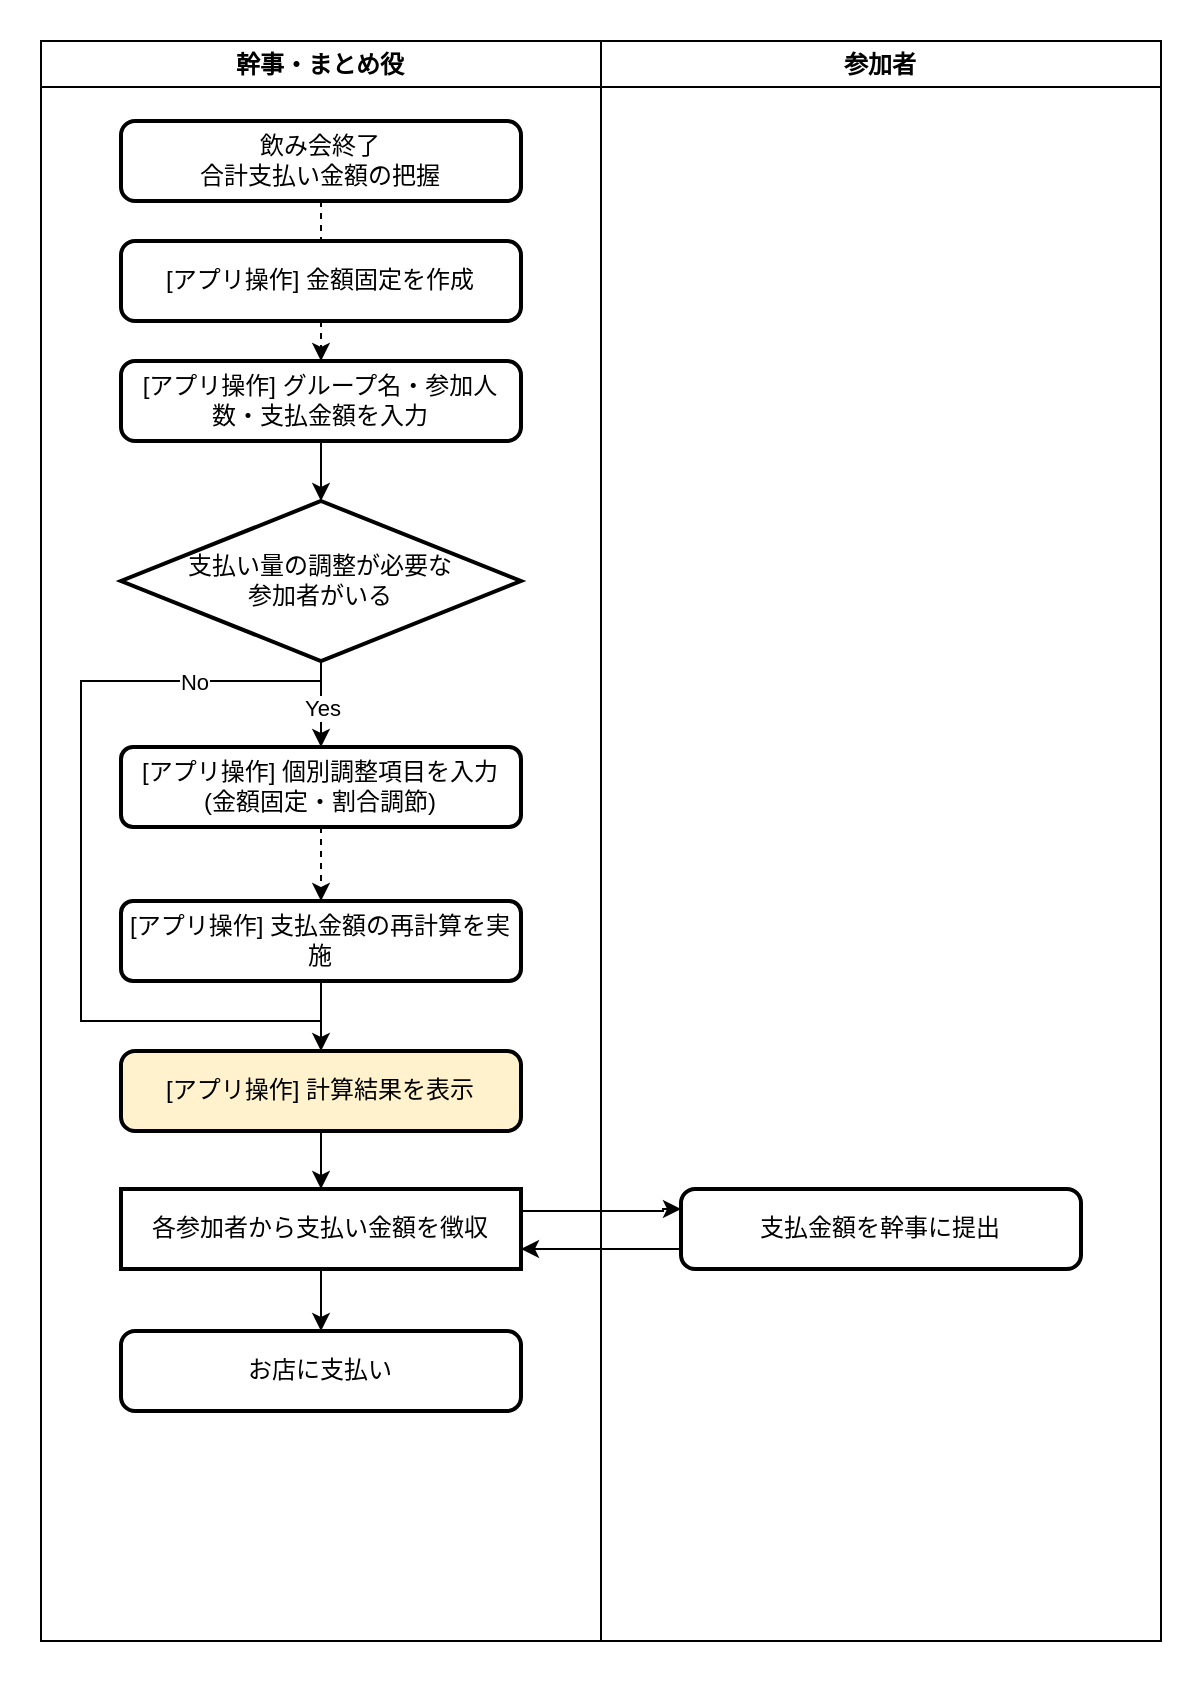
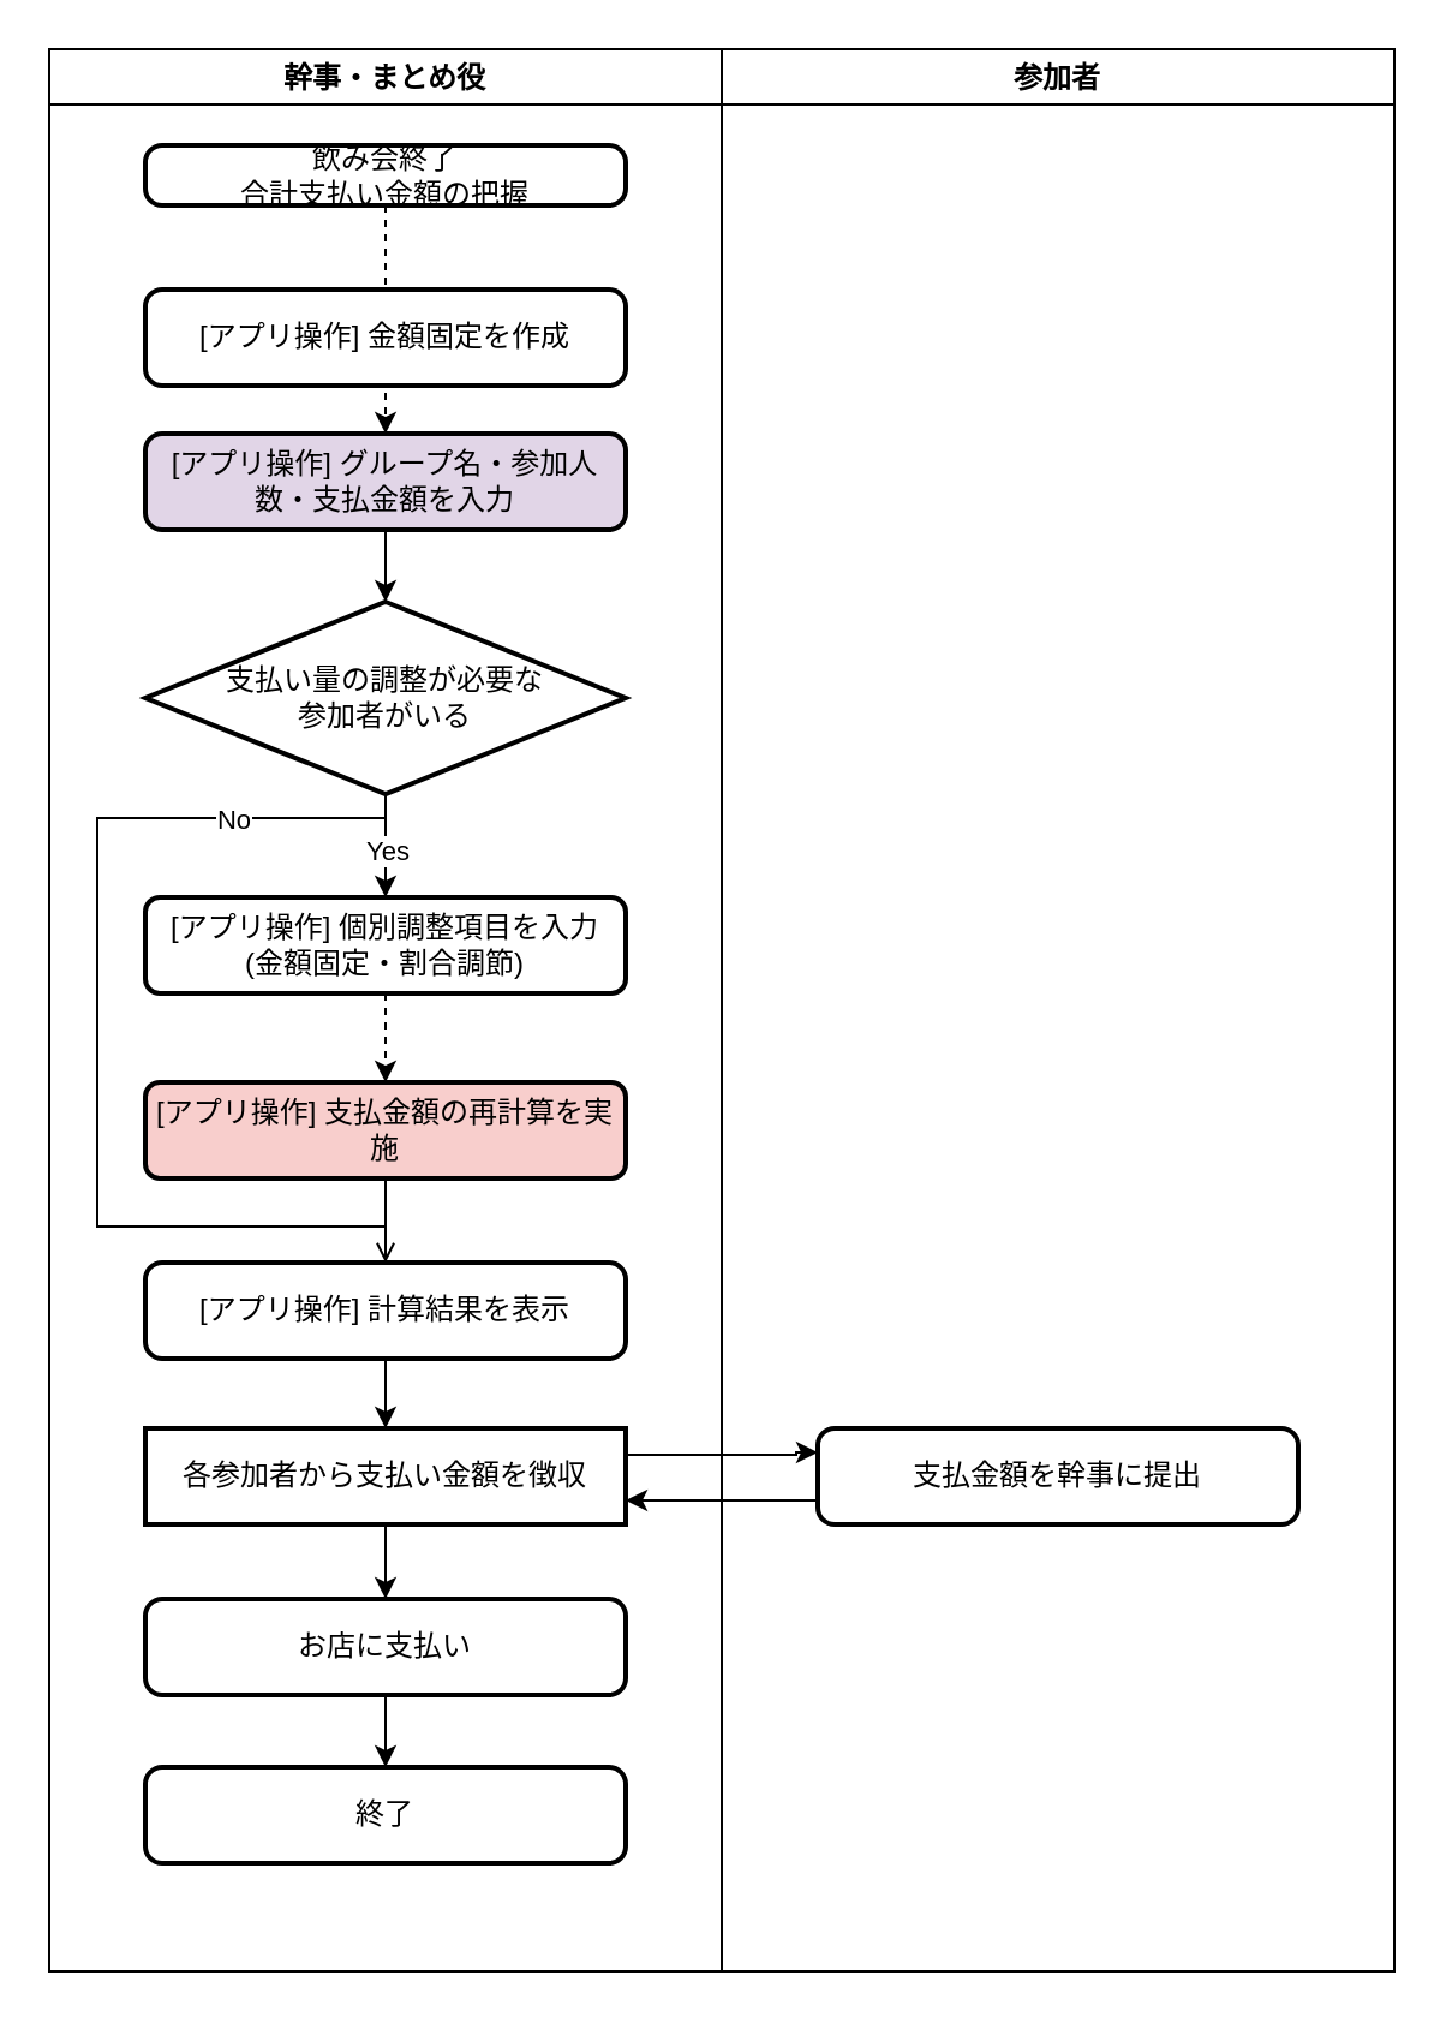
  <mxCell id="0" />
  <mxCell id="1" parent="0" />
  <mxCell id="2" value="幹事・まとめ役" style="swimlane;" parent="1" vertex="1"><mxGeometry x="20" y="20" width="280" height="800" as="geometry" /></mxCell>
  <mxCell id="3" value="" style="edgeStyle=orthogonalEdgeStyle;rounded=0;orthogonalLoop=1;jettySize=auto;html=1;dashed=1;" parent="2" source="4" target="7" edge="1"><mxGeometry relative="1" as="geometry" /></mxCell>
- <mxCell id="4" value="飲み会終了&lt;br&gt;合計支払い金額の把握" style="rounded=1;whiteSpace=wrap;html=1;absoluteArcSize=1;arcSize=14;strokeWidth=2;" parent="2" vertex="1"><mxGeometry x="40" y="40" width="200" height="40" as="geometry" /></mxCell>
+ <mxCell id="4" value="飲み会終了&lt;br&gt;合計支払い金額の把握" style="rounded=1;whiteSpace=wrap;html=1;absoluteArcSize=1;arcSize=14;strokeWidth=2;" parent="2" vertex="1"><mxGeometry x="40" y="40" width="200" height="25" as="geometry" /></mxCell>
  <mxCell id="5" value="[アプリ操作] 金額固定&lt;span style=&quot;background-color: transparent; color: light-dark(rgb(0, 0, 0), rgb(255, 255, 255));&quot;&gt;を作成&lt;/span&gt;" style="rounded=1;whiteSpace=wrap;html=1;absoluteArcSize=1;arcSize=14;strokeWidth=2;" parent="2" vertex="1"><mxGeometry x="40" y="100" width="200" height="40" as="geometry" /></mxCell>
  <mxCell id="6" value="" style="edgeStyle=orthogonalEdgeStyle;rounded=0;orthogonalLoop=1;jettySize=auto;html=1;" parent="2" source="7" target="10" edge="1"><mxGeometry relative="1" as="geometry" /></mxCell>
- <mxCell id="7" value="[アプリ操作] グループ名・参加人数・支払金額を入力" style="rounded=1;whiteSpace=wrap;html=1;absoluteArcSize=1;arcSize=14;strokeWidth=2;" parent="2" vertex="1"><mxGeometry x="40" y="160" width="200" height="40" as="geometry" /></mxCell>
+ <mxCell id="7" value="[アプリ操作] グループ名・参加人数・支払金額を入力" style="rounded=1;whiteSpace=wrap;html=1;absoluteArcSize=1;arcSize=14;strokeWidth=2;fillColor=#e1d5e7;" parent="2" vertex="1"><mxGeometry x="40" y="160" width="200" height="40" as="geometry" /></mxCell>
  <mxCell id="8" value="" style="edgeStyle=orthogonalEdgeStyle;rounded=0;orthogonalLoop=1;jettySize=auto;html=1;endArrow=none;endFill=0;" parent="2" source="10" edge="1"><mxGeometry relative="1" as="geometry"><mxPoint x="140" y="490" as="targetPoint" /><Array as="points"><mxPoint x="140" y="320" /><mxPoint x="20" y="320" /><mxPoint x="20" y="490" /></Array></mxGeometry></mxCell>
  <mxCell id="9" value="No" style="edgeLabel;html=1;align=center;verticalAlign=middle;resizable=0;points=[];" parent="8" vertex="1" connectable="0"><mxGeometry x="-0.647" relative="1" as="geometry"><mxPoint as="offset" /></mxGeometry></mxCell>
  <mxCell id="10" value="支払い量の調整が必要な&lt;br&gt;参加者がいる" style="strokeWidth=2;html=1;shape=mxgraph.flowchart.decision;whiteSpace=wrap;" parent="2" vertex="1"><mxGeometry x="40" y="230" width="200" height="80" as="geometry" /></mxCell>
- <mxCell id="11" value="[アプリ操作] 計算結果を表示" style="rounded=1;whiteSpace=wrap;html=1;absoluteArcSize=1;arcSize=14;strokeWidth=2;fillColor=#fff2cc;" parent="2" vertex="1"><mxGeometry x="40" y="505" width="200" height="40" as="geometry" /></mxCell>
+ <mxCell id="11" value="[アプリ操作] 計算結果を表示" style="rounded=1;whiteSpace=wrap;html=1;absoluteArcSize=1;arcSize=14;strokeWidth=2;" parent="2" vertex="1"><mxGeometry x="40" y="505" width="200" height="40" as="geometry" /></mxCell>
+ <mxCell id="12" value="" style="edgeStyle=orthogonalEdgeStyle;rounded=0;orthogonalLoop=1;jettySize=auto;html=1;" parent="2" source="13" target="14" edge="1"><mxGeometry relative="1" as="geometry" /></mxCell>
  <mxCell id="13" value="お店に支払い" style="whiteSpace=wrap;html=1;rounded=1;absoluteArcSize=1;arcSize=14;strokeWidth=2;" parent="2" vertex="1"><mxGeometry x="40" y="645" width="200" height="40" as="geometry" /></mxCell>
+ <mxCell id="14" value="終了" style="whiteSpace=wrap;html=1;rounded=1;absoluteArcSize=1;arcSize=14;strokeWidth=2;" parent="2" vertex="1"><mxGeometry x="40" y="715" width="200" height="40" as="geometry" /></mxCell>
  <mxCell id="15" value="" style="edgeStyle=orthogonalEdgeStyle;rounded=0;orthogonalLoop=1;jettySize=auto;html=1;dashed=1;" parent="2" source="16" target="19" edge="1"><mxGeometry relative="1" as="geometry" /></mxCell>
  <mxCell id="16" value="[アプリ操作] 個別調整項目を入力&lt;br&gt;(金額固定・割合調節)" style="rounded=1;whiteSpace=wrap;html=1;strokeWidth=2;" parent="2" vertex="1"><mxGeometry x="40" y="353" width="200" height="40" as="geometry" /></mxCell>
  <mxCell id="17" value="" style="edgeStyle=orthogonalEdgeStyle;rounded=0;orthogonalLoop=1;jettySize=auto;html=1;" parent="2" source="10" target="16" edge="1"><mxGeometry relative="1" as="geometry" /></mxCell>
  <mxCell id="18" value="Yes" style="edgeLabel;html=1;align=center;verticalAlign=middle;resizable=0;points=[];" parent="17" vertex="1" connectable="0"><mxGeometry x="0.084" relative="1" as="geometry"><mxPoint as="offset" /></mxGeometry></mxCell>
- <mxCell id="19" value="[アプリ操作] 支払金額の再計算を実施" style="rounded=1;whiteSpace=wrap;html=1;strokeWidth=2;" parent="2" vertex="1"><mxGeometry x="40" y="430" width="200" height="40" as="geometry" /></mxCell>
- <mxCell id="20" value="" style="edgeStyle=orthogonalEdgeStyle;rounded=0;orthogonalLoop=1;jettySize=auto;html=1;entryX=0.5;entryY=0;entryDx=0;entryDy=0;" parent="2" source="19" target="11" edge="1"><mxGeometry relative="1" as="geometry"><mxPoint x="140" y="510" as="targetPoint" /></mxGeometry></mxCell>
+ <mxCell id="19" value="[アプリ操作] 支払金額の再計算を実施" style="rounded=1;whiteSpace=wrap;html=1;strokeWidth=2;fillColor=#f8cecc;" parent="2" vertex="1"><mxGeometry x="40" y="430" width="200" height="40" as="geometry" /></mxCell>
+ <mxCell id="20" value="" style="edgeStyle=orthogonalEdgeStyle;rounded=0;orthogonalLoop=1;jettySize=auto;html=1;entryX=0.5;entryY=0;entryDx=0;entryDy=0;endArrow=open;" parent="2" source="19" target="11" edge="1"><mxGeometry relative="1" as="geometry"><mxPoint x="140" y="510" as="targetPoint" /></mxGeometry></mxCell>
  <mxCell id="21" value="参加者" style="swimlane;" parent="1" vertex="1"><mxGeometry x="300" y="20" width="280" height="800" as="geometry" /></mxCell>
  <mxCell id="22" value="支払金額を幹事に提出" style="whiteSpace=wrap;html=1;rounded=1;absoluteArcSize=1;arcSize=14;strokeWidth=2;" parent="21" vertex="1"><mxGeometry x="40" y="574" width="200" height="40" as="geometry" /></mxCell>
  <mxCell id="23" value="" style="edgeStyle=orthogonalEdgeStyle;rounded=0;orthogonalLoop=1;jettySize=auto;html=1;" parent="1" source="25" edge="1"><mxGeometry relative="1" as="geometry"><mxPoint x="160" y="665" as="targetPoint" /></mxGeometry></mxCell>
  <mxCell id="24" value="" style="edgeStyle=orthogonalEdgeStyle;rounded=0;orthogonalLoop=1;jettySize=auto;html=1;entryX=0;entryY=0.25;entryDx=0;entryDy=0;exitX=1;exitY=0.25;exitDx=0;exitDy=0;" parent="1" source="25" target="22" edge="1"><mxGeometry relative="1" as="geometry"><Array as="points"><mxPoint x="260" y="605" /><mxPoint x="331" y="605" /></Array></mxGeometry></mxCell>
  <mxCell id="25" value="各参加者から支払い金額を徴収" style="whiteSpace=wrap;html=1;strokeWidth=2;rounded=0;" parent="1" vertex="1"><mxGeometry x="60" y="594" width="200" height="40" as="geometry" /></mxCell>
  <mxCell id="26" value="" style="edgeStyle=orthogonalEdgeStyle;rounded=0;orthogonalLoop=1;jettySize=auto;html=1;entryX=1;entryY=0.75;entryDx=0;entryDy=0;" parent="1" source="22" target="25" edge="1"><mxGeometry relative="1" as="geometry"><Array as="points"><mxPoint x="320" y="624" /><mxPoint x="320" y="624" /></Array></mxGeometry></mxCell>
  <mxCell id="27" value="" style="edgeStyle=orthogonalEdgeStyle;rounded=0;orthogonalLoop=1;jettySize=auto;html=1;entryX=0.5;entryY=0;entryDx=0;entryDy=0;exitX=0.5;exitY=1;exitDx=0;exitDy=0;" parent="1" source="11" target="25" edge="1"><mxGeometry relative="1" as="geometry"><mxPoint x="340" y="495" as="sourcePoint" /><mxPoint x="340" y="565" as="targetPoint" /></mxGeometry></mxCell>
